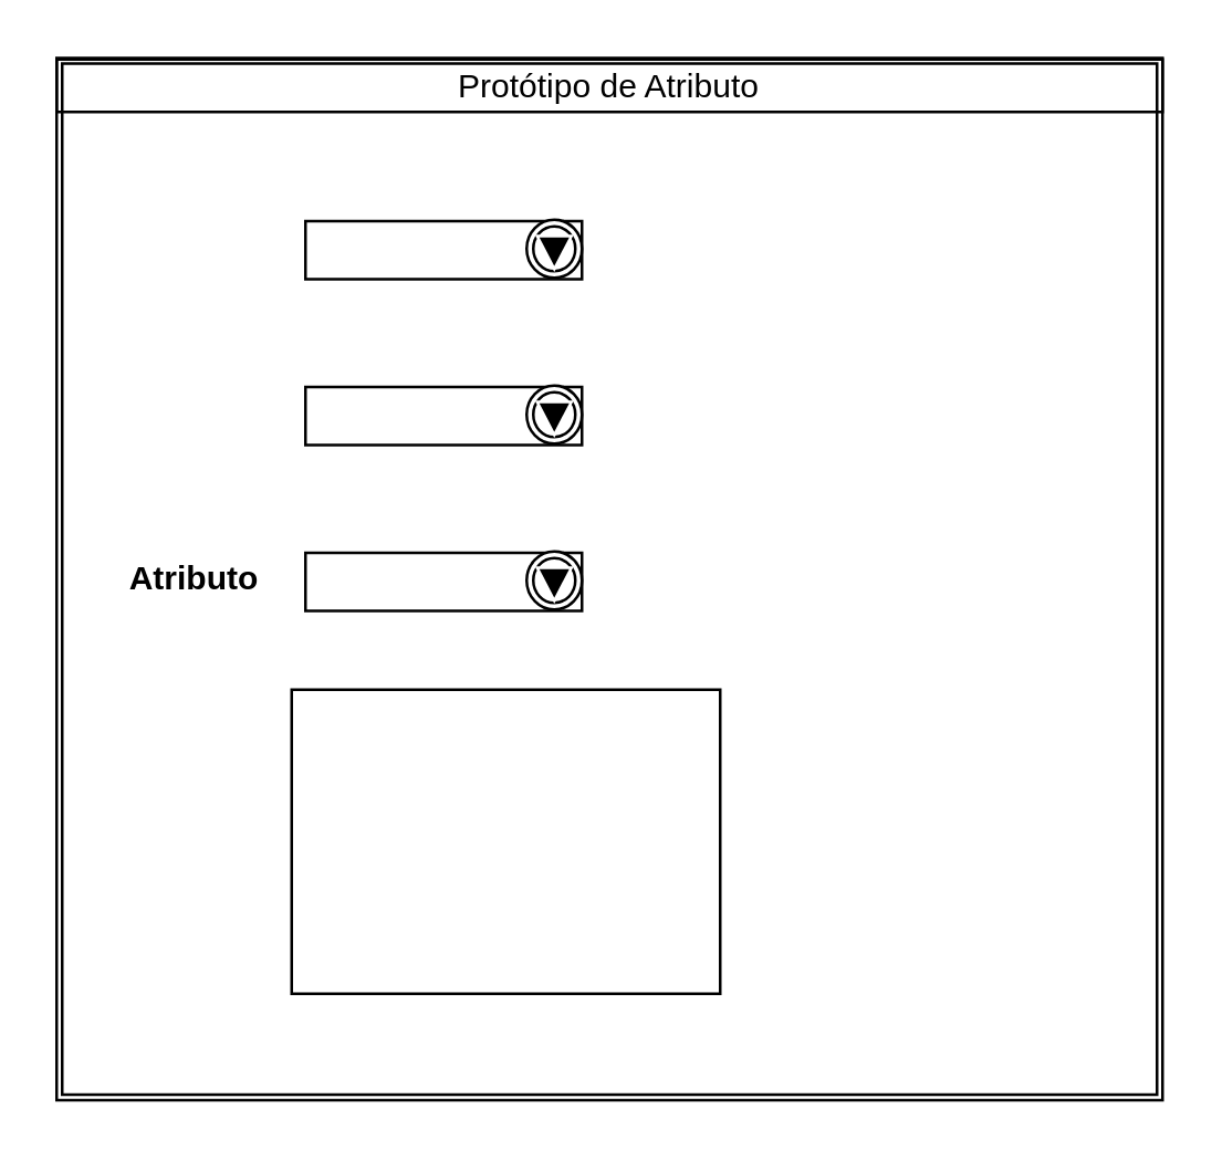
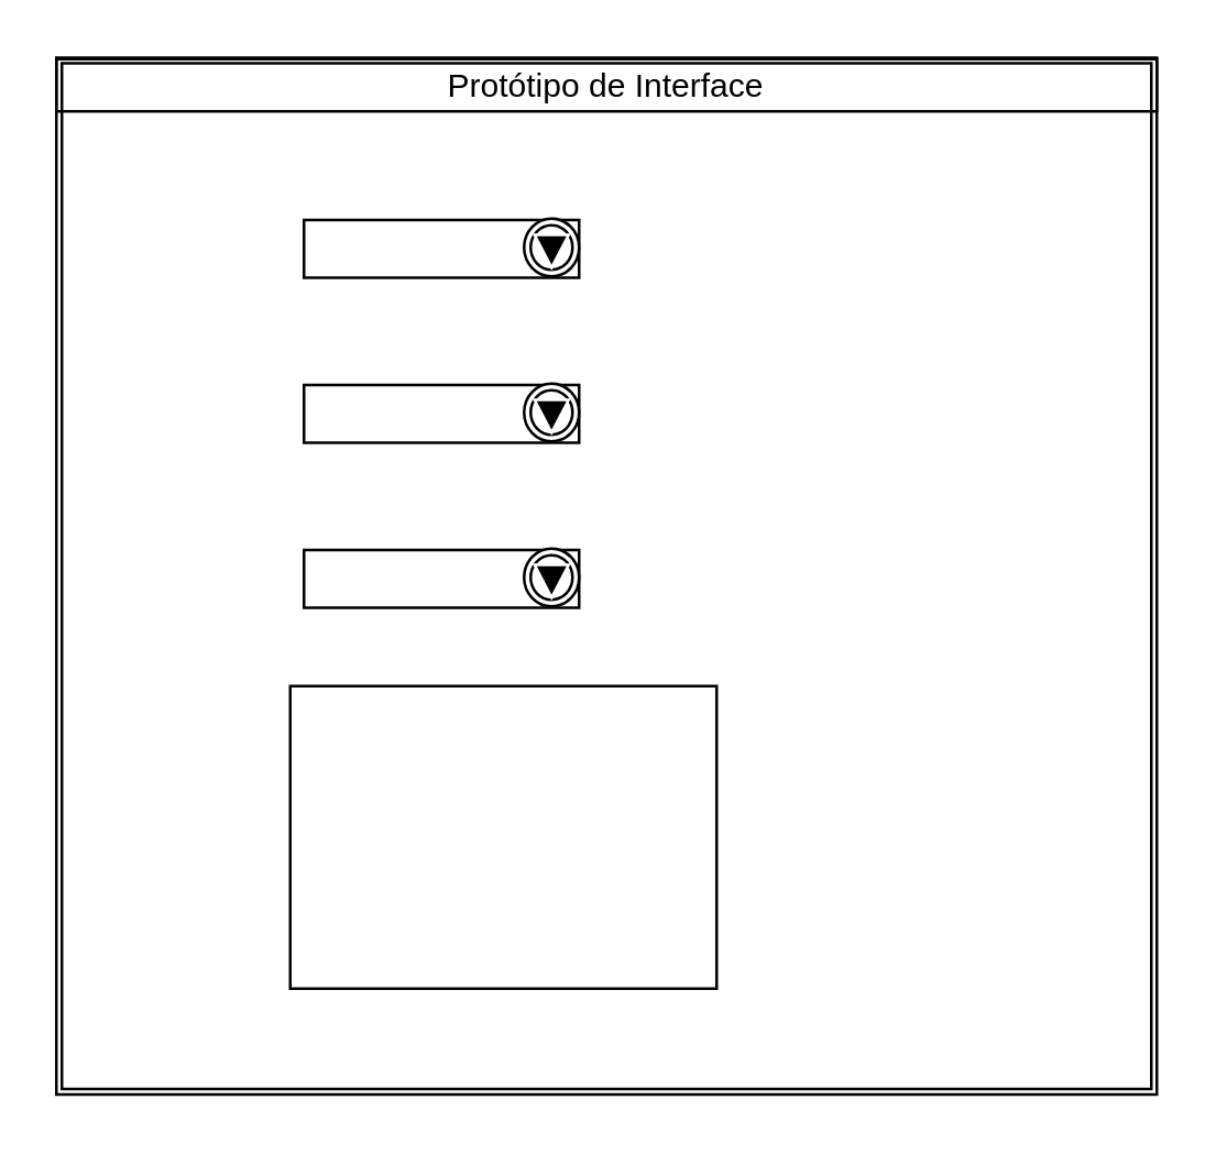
  <mxCell id="0" />
  <mxCell id="1" parent="0" />
  <mxCell id="2" value="" style="shape=ext;double=1;rounded=0;whiteSpace=wrap;html=1;fillColor=#FFFFFF;" vertex="1" parent="1"><mxGeometry x="20" y="20.5" width="400" height="377" as="geometry" /></mxCell>
  <mxCell id="3" value="" style="rounded=0;whiteSpace=wrap;html=1;fillColor=#FFFFFF;" vertex="1" parent="1"><mxGeometry x="110" y="79.5" width="100" height="21" as="geometry" /></mxCell>
  <mxCell id="4" value="" style="shape=mxgraph.bpmn.shape;html=1;verticalLabelPosition=bottom;labelBackgroundColor=#ffffff;verticalAlign=top;align=center;perimeter=ellipsePerimeter;outlineConnect=0;outline=throwing;symbol=signal;fillColor=#FFFFFF;rotation=180;" vertex="1" parent="1"><mxGeometry x="190" width="20" height="21" as="geometry" y="79" /></mxCell>
  <mxCell id="5" value="" style="rounded=0;whiteSpace=wrap;html=1;fillColor=#FFFFFF;" vertex="1" parent="1"><mxGeometry x="110" y="139.5" width="100" height="21" as="geometry" /></mxCell>
  <mxCell id="6" value="" style="shape=mxgraph.bpmn.shape;html=1;verticalLabelPosition=bottom;labelBackgroundColor=#ffffff;verticalAlign=top;align=center;perimeter=ellipsePerimeter;outlineConnect=0;outline=throwing;symbol=signal;fillColor=#FFFFFF;rotation=180;" vertex="1" parent="1"><mxGeometry x="190" y="139" width="20" height="21" as="geometry" /></mxCell>
  <mxCell id="7" value="" style="rounded=0;whiteSpace=wrap;html=1;fillColor=#FFFFFF;" vertex="1" parent="1"><mxGeometry x="110" y="199.5" width="100" height="21" as="geometry" /></mxCell>
- <mxCell id="8" value="Atributo" style="text;html=1;strokeColor=none;fillColor=none;align=center;verticalAlign=middle;whiteSpace=wrap;rounded=0;fontStyle=1" vertex="1" parent="1"><mxGeometry x="50" y="199" width="40" height="20" as="geometry" /></mxCell>
  <mxCell id="9" value="" style="shape=mxgraph.bpmn.shape;html=1;verticalLabelPosition=bottom;labelBackgroundColor=#ffffff;verticalAlign=top;align=center;perimeter=ellipsePerimeter;outlineConnect=0;outline=throwing;symbol=signal;fillColor=#FFFFFF;rotation=180;" vertex="1" parent="1"><mxGeometry x="190" y="199" width="20" height="21" as="geometry" /></mxCell>
  <mxCell id="10" value="" style="verticalLabelPosition=bottom;verticalAlign=top;html=1;shape=mxgraph.basic.rect;fillColor=#ffffff;fillColor2=none;strokeColor=#000000;strokeWidth=1;size=20;indent=5;" vertex="1" parent="1"><mxGeometry x="105" y="249" width="155" height="110" as="geometry" /></mxCell>
- <mxCell id="11" value="Protótipo de Atributo" style="text;html=1;strokeColor=#000000;fillColor=none;align=center;verticalAlign=middle;whiteSpace=wrap;rounded=0;" vertex="1" parent="1"><mxGeometry x="20" y="21" width="400" height="19" as="geometry" /></mxCell>
+ <mxCell id="11" value="Protótipo de Interface" style="text;html=1;strokeColor=#000000;fillColor=none;align=center;verticalAlign=middle;whiteSpace=wrap;rounded=0;" vertex="1" parent="1"><mxGeometry x="20" y="21" width="400" height="19" as="geometry" /></mxCell>
